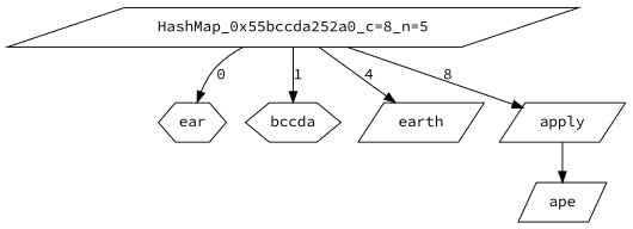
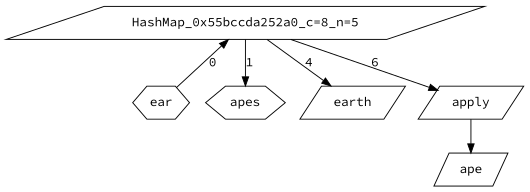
  digraph {
    fontname="Source Code Pro"
    node [fontname="Source Code Pro" shape=parallelogram]
    edge [fontname="Source Code Pro"]
    n1 [label="HashMap_0x55bccda252a0_c=8_n=5"]
    ear [shape=hexagon]
-   apes [shape=hexagon label=bccda]
+   apes [shape=hexagon]
    earth
    apply
    ape
-   n1 -> ear [label=0]
+   ear -> n1 [label=0]
    n1 -> apes [label=1]
    n1 -> earth [label=4]
-   n1 -> apply [label=8]
+   n1 -> apply [label=6]
    apply -> ape
  }
